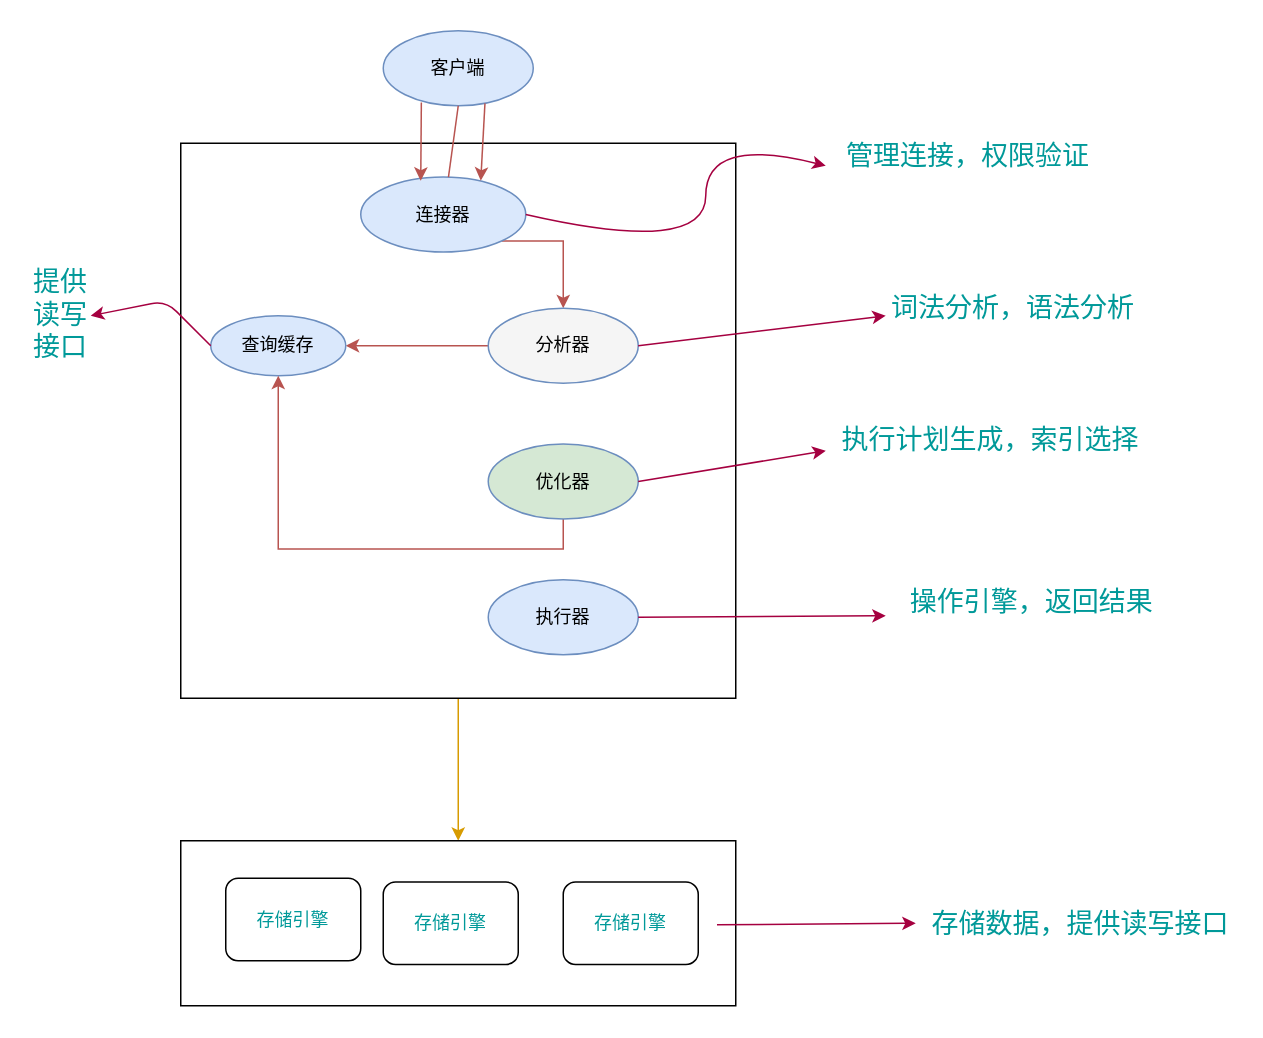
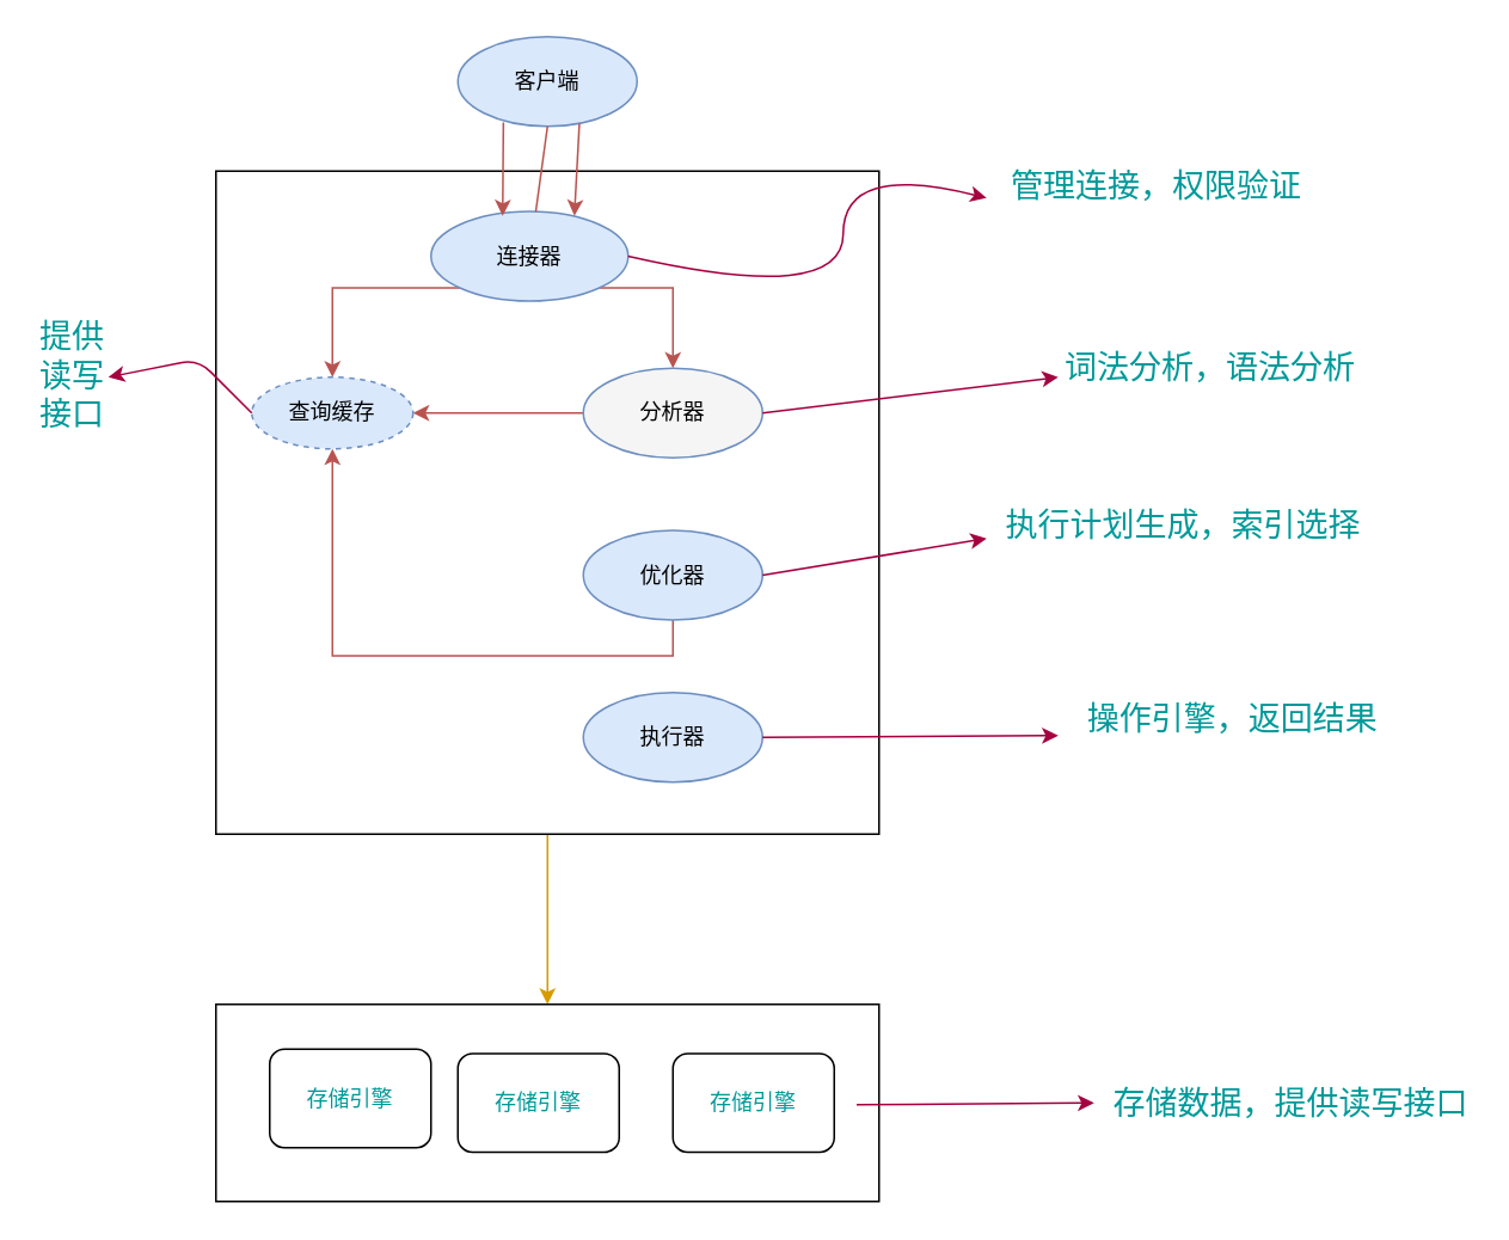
  <mxCell id="0" />
  <mxCell id="1" parent="0" />
  <mxCell id="2" style="edgeStyle=orthogonalEdgeStyle;rounded=0;orthogonalLoop=1;jettySize=auto;html=1;entryX=0.5;entryY=0;entryDx=0;entryDy=0;fontFamily=Tahoma;fontColor=#009999;fillColor=#ffe6cc;strokeColor=#d79b00;" edge="1" parent="1" source="3" target="27"><mxGeometry relative="1" as="geometry" /></mxCell>
  <mxCell id="3" value="" style="whiteSpace=wrap;html=1;aspect=fixed;" vertex="1" parent="1"><mxGeometry x="120" y="95" width="370" height="370" as="geometry" /></mxCell>
  <mxCell id="4" style="edgeStyle=orthogonalEdgeStyle;rounded=0;orthogonalLoop=1;jettySize=auto;html=1;exitX=1;exitY=1;exitDx=0;exitDy=0;fillColor=#f8cecc;strokeColor=#b85450;" edge="1" parent="1" source="6" target="8"><mxGeometry relative="1" as="geometry"><mxPoint x="359.5" y="160" as="sourcePoint" /><mxPoint x="400.5" y="205" as="targetPoint" /><Array as="points"><mxPoint x="375" y="160" /></Array></mxGeometry></mxCell>
+ <mxCell id="5" style="edgeStyle=orthogonalEdgeStyle;rounded=0;orthogonalLoop=1;jettySize=auto;html=1;exitX=0;exitY=1;exitDx=0;exitDy=0;fillColor=#f8cecc;strokeColor=#b85450;" edge="1" parent="1" source="6" target="9"><mxGeometry relative="1" as="geometry" /></mxCell>
  <mxCell id="6" value="连接器" style="ellipse;whiteSpace=wrap;html=1;fillColor=#dae8fc;strokeColor=#6c8ebf;" vertex="1" parent="1"><mxGeometry x="240" y="117.5" width="110" height="50" as="geometry" /></mxCell>
  <mxCell id="7" style="edgeStyle=orthogonalEdgeStyle;rounded=0;orthogonalLoop=1;jettySize=auto;html=1;exitX=0;exitY=0.5;exitDx=0;exitDy=0;entryX=1;entryY=0.5;entryDx=0;entryDy=0;fillColor=#f8cecc;strokeColor=#b85450;" edge="1" parent="1" source="8" target="9"><mxGeometry relative="1" as="geometry" /></mxCell>
  <mxCell id="8" value="分析器" style="ellipse;whiteSpace=wrap;html=1;fillColor=#f5f5f5;strokeColor=#6c8ebf;" vertex="1" parent="1"><mxGeometry x="325" y="205" width="100" height="50" as="geometry" /></mxCell>
- <mxCell id="9" value="查询缓存" style="ellipse;whiteSpace=wrap;html=1;fillColor=#dae8fc;strokeColor=#6c8ebf;" vertex="1" parent="1"><mxGeometry x="140" y="210" width="90" height="40" as="geometry" /></mxCell>
+ <mxCell id="9" value="查询缓存" style="ellipse;whiteSpace=wrap;html=1;fillColor=#dae8fc;strokeColor=#6c8ebf;dashed=1;" vertex="1" parent="1"><mxGeometry x="140" y="210" width="90" height="40" as="geometry" /></mxCell>
  <mxCell id="10" style="edgeStyle=orthogonalEdgeStyle;rounded=0;orthogonalLoop=1;jettySize=auto;html=1;exitX=0.5;exitY=1;exitDx=0;exitDy=0;fontFamily=Tahoma;fontColor=#009999;fillColor=#f8cecc;strokeColor=#b85450;" edge="1" parent="1" source="11" target="9"><mxGeometry relative="1" as="geometry" /></mxCell>
- <mxCell id="11" value="优化器" style="ellipse;whiteSpace=wrap;html=1;fillColor=#d5e8d4;strokeColor=#6c8ebf;" vertex="1" parent="1"><mxGeometry x="325" y="295.5" width="100" height="50" as="geometry" /></mxCell>
+ <mxCell id="11" value="优化器" style="ellipse;whiteSpace=wrap;html=1;fillColor=#dae8fc;strokeColor=#6c8ebf;" vertex="1" parent="1"><mxGeometry x="325" y="295.5" width="100" height="50" as="geometry" /></mxCell>
  <mxCell id="12" value="执行器" style="ellipse;whiteSpace=wrap;html=1;fillColor=#dae8fc;strokeColor=#6c8ebf;" vertex="1" parent="1"><mxGeometry x="325" y="386" width="100" height="50" as="geometry" /></mxCell>
  <mxCell id="13" value="客户端" style="ellipse;whiteSpace=wrap;html=1;fillColor=#dae8fc;strokeColor=#6c8ebf;" vertex="1" parent="1"><mxGeometry x="255" y="20" width="100" height="50" as="geometry" /></mxCell>
  <mxCell id="14" value="" style="endArrow=none;html=1;exitX=0.5;exitY=1;exitDx=0;exitDy=0;fillColor=#f8cecc;strokeColor=#b85450;" edge="1" parent="1" source="13" target="6"><mxGeometry width="50" height="50" relative="1" as="geometry"><mxPoint x="280" y="60" as="sourcePoint" /><mxPoint x="320" y="50" as="targetPoint" /></mxGeometry></mxCell>
  <mxCell id="15" value="" style="endArrow=classic;html=1;exitX=0.678;exitY=0.968;exitDx=0;exitDy=0;exitPerimeter=0;fillColor=#f8cecc;strokeColor=#b85450;" edge="1" parent="1" source="13"><mxGeometry width="50" height="50" relative="1" as="geometry"><mxPoint x="326" y="50" as="sourcePoint" /><mxPoint x="320" y="120" as="targetPoint" /><Array as="points" /></mxGeometry></mxCell>
  <mxCell id="16" value="" style="endArrow=classic;html=1;exitX=0.254;exitY=0.956;exitDx=0;exitDy=0;exitPerimeter=0;fillColor=#f8cecc;strokeColor=#b85450;" edge="1" parent="1" source="13"><mxGeometry width="50" height="50" relative="1" as="geometry"><mxPoint x="280" y="80" as="sourcePoint" /><mxPoint x="280" y="120" as="targetPoint" /><Array as="points" /></mxGeometry></mxCell>
  <mxCell id="17" value="" style="curved=1;endArrow=classic;html=1;exitX=1;exitY=0.5;exitDx=0;exitDy=0;fillColor=#d80073;strokeColor=#A50040;" edge="1" parent="1" source="6"><mxGeometry width="50" height="50" relative="1" as="geometry"><mxPoint x="570" y="110" as="sourcePoint" /><mxPoint x="550" y="110" as="targetPoint" /><Array as="points"><mxPoint x="470" y="170" /><mxPoint x="470" y="90" /></Array></mxGeometry></mxCell>
  <mxCell id="18" value="&lt;font style=&quot;font-size: 18px&quot;&gt;管理连接，权限验证&lt;/font&gt;" style="text;html=1;align=center;verticalAlign=middle;whiteSpace=wrap;rounded=0;fontColor=#009999;fontFamily=Tahoma;" vertex="1" parent="1"><mxGeometry x="560" y="98" width="170" height="12" as="geometry" /></mxCell>
  <mxCell id="19" value="" style="endArrow=classic;html=1;fontFamily=Tahoma;fontColor=#009999;exitX=0;exitY=0.5;exitDx=0;exitDy=0;fillColor=#d80073;strokeColor=#A50040;" edge="1" parent="1" source="9"><mxGeometry width="50" height="50" relative="1" as="geometry"><mxPoint x="60" y="220" as="sourcePoint" /><mxPoint x="60" y="210" as="targetPoint" /><Array as="points"><mxPoint x="110" y="200" /></Array></mxGeometry></mxCell>
  <mxCell id="20" value="&lt;font style=&quot;font-size: 18px&quot;&gt;提供读写接口&lt;/font&gt;" style="text;html=1;strokeColor=none;fillColor=none;align=center;verticalAlign=middle;whiteSpace=wrap;rounded=0;fontFamily=Tahoma;fontColor=#009999;" vertex="1" parent="1"><mxGeometry x="20" y="200" width="40" height="20" as="geometry" /></mxCell>
  <mxCell id="21" value="" style="endArrow=classic;html=1;fontFamily=Tahoma;fontColor=#009999;exitX=1;exitY=0.5;exitDx=0;exitDy=0;fillColor=#d80073;strokeColor=#A50040;" edge="1" parent="1" source="8"><mxGeometry width="50" height="50" relative="1" as="geometry"><mxPoint x="540" y="240" as="sourcePoint" /><mxPoint x="590" y="210" as="targetPoint" /></mxGeometry></mxCell>
  <mxCell id="22" value="&lt;font style=&quot;font-size: 18px&quot;&gt;词法分析，语法分析&lt;/font&gt;" style="text;html=1;strokeColor=none;fillColor=none;align=center;verticalAlign=middle;whiteSpace=wrap;rounded=0;fontFamily=Tahoma;fontColor=#009999;" vertex="1" parent="1"><mxGeometry x="590" y="200" width="170" height="10" as="geometry" /></mxCell>
  <mxCell id="23" value="" style="endArrow=classic;html=1;fontFamily=Tahoma;fontColor=#009999;exitX=1;exitY=0.5;exitDx=0;exitDy=0;fillColor=#d80073;strokeColor=#A50040;" edge="1" parent="1" source="11"><mxGeometry width="50" height="50" relative="1" as="geometry"><mxPoint x="430" y="350" as="sourcePoint" /><mxPoint x="550" y="300" as="targetPoint" /></mxGeometry></mxCell>
  <mxCell id="24" value="&lt;font style=&quot;font-size: 18px&quot;&gt;执行计划生成，索引选择&lt;/font&gt;" style="text;html=1;strokeColor=none;fillColor=none;align=center;verticalAlign=middle;whiteSpace=wrap;rounded=0;fontFamily=Tahoma;fontColor=#009999;" vertex="1" parent="1"><mxGeometry x="560" y="286" width="200" height="14" as="geometry" /></mxCell>
  <mxCell id="25" value="" style="endArrow=classic;html=1;fontFamily=Tahoma;fontColor=#009999;exitX=1;exitY=0.5;exitDx=0;exitDy=0;fillColor=#d80073;strokeColor=#A50040;" edge="1" parent="1" source="12"><mxGeometry width="50" height="50" relative="1" as="geometry"><mxPoint x="430" y="440" as="sourcePoint" /><mxPoint x="590" y="410" as="targetPoint" /></mxGeometry></mxCell>
  <mxCell id="26" value="&lt;font style=&quot;font-size: 18px&quot;&gt;操作引擎，返回结果&lt;/font&gt;" style="text;html=1;strokeColor=none;fillColor=none;align=center;verticalAlign=middle;whiteSpace=wrap;rounded=0;fontFamily=Tahoma;fontColor=#009999;" vertex="1" parent="1"><mxGeometry x="605" y="400" width="165" height="1" as="geometry" /></mxCell>
  <mxCell id="27" value="" style="rounded=0;whiteSpace=wrap;html=1;fontFamily=Tahoma;fontColor=#009999;" vertex="1" parent="1"><mxGeometry x="120" y="560" width="370" height="110" as="geometry" /></mxCell>
  <mxCell id="28" value="存储引擎" style="rounded=1;whiteSpace=wrap;html=1;fontFamily=Tahoma;fontColor=#009999;" vertex="1" parent="1"><mxGeometry x="150" y="585" width="90" height="55" as="geometry" /></mxCell>
  <mxCell id="29" value="存储引擎" style="rounded=1;whiteSpace=wrap;html=1;fontFamily=Tahoma;fontColor=#009999;" vertex="1" parent="1"><mxGeometry x="255" y="587.5" width="90" height="55" as="geometry" /></mxCell>
  <mxCell id="30" value="存储引擎" style="rounded=1;whiteSpace=wrap;html=1;fontFamily=Tahoma;fontColor=#009999;" vertex="1" parent="1"><mxGeometry x="375" y="587.5" width="90" height="55" as="geometry" /></mxCell>
  <mxCell id="31" value="" style="endArrow=classic;html=1;fontFamily=Tahoma;fontColor=#009999;exitX=1;exitY=0.5;exitDx=0;exitDy=0;fillColor=#d80073;strokeColor=#A50040;" edge="1" parent="1"><mxGeometry width="50" height="50" relative="1" as="geometry"><mxPoint x="477.5" y="616" as="sourcePoint" /><mxPoint x="610" y="615" as="targetPoint" /></mxGeometry></mxCell>
  <mxCell id="32" value="&lt;font style=&quot;font-size: 18px&quot;&gt;存储数据，提供读写接口&lt;/font&gt;" style="text;html=1;strokeColor=none;fillColor=none;align=center;verticalAlign=middle;whiteSpace=wrap;rounded=0;fontFamily=Tahoma;fontColor=#009999;" vertex="1" parent="1"><mxGeometry x="620" y="607" width="200" height="17" as="geometry" /></mxCell>
